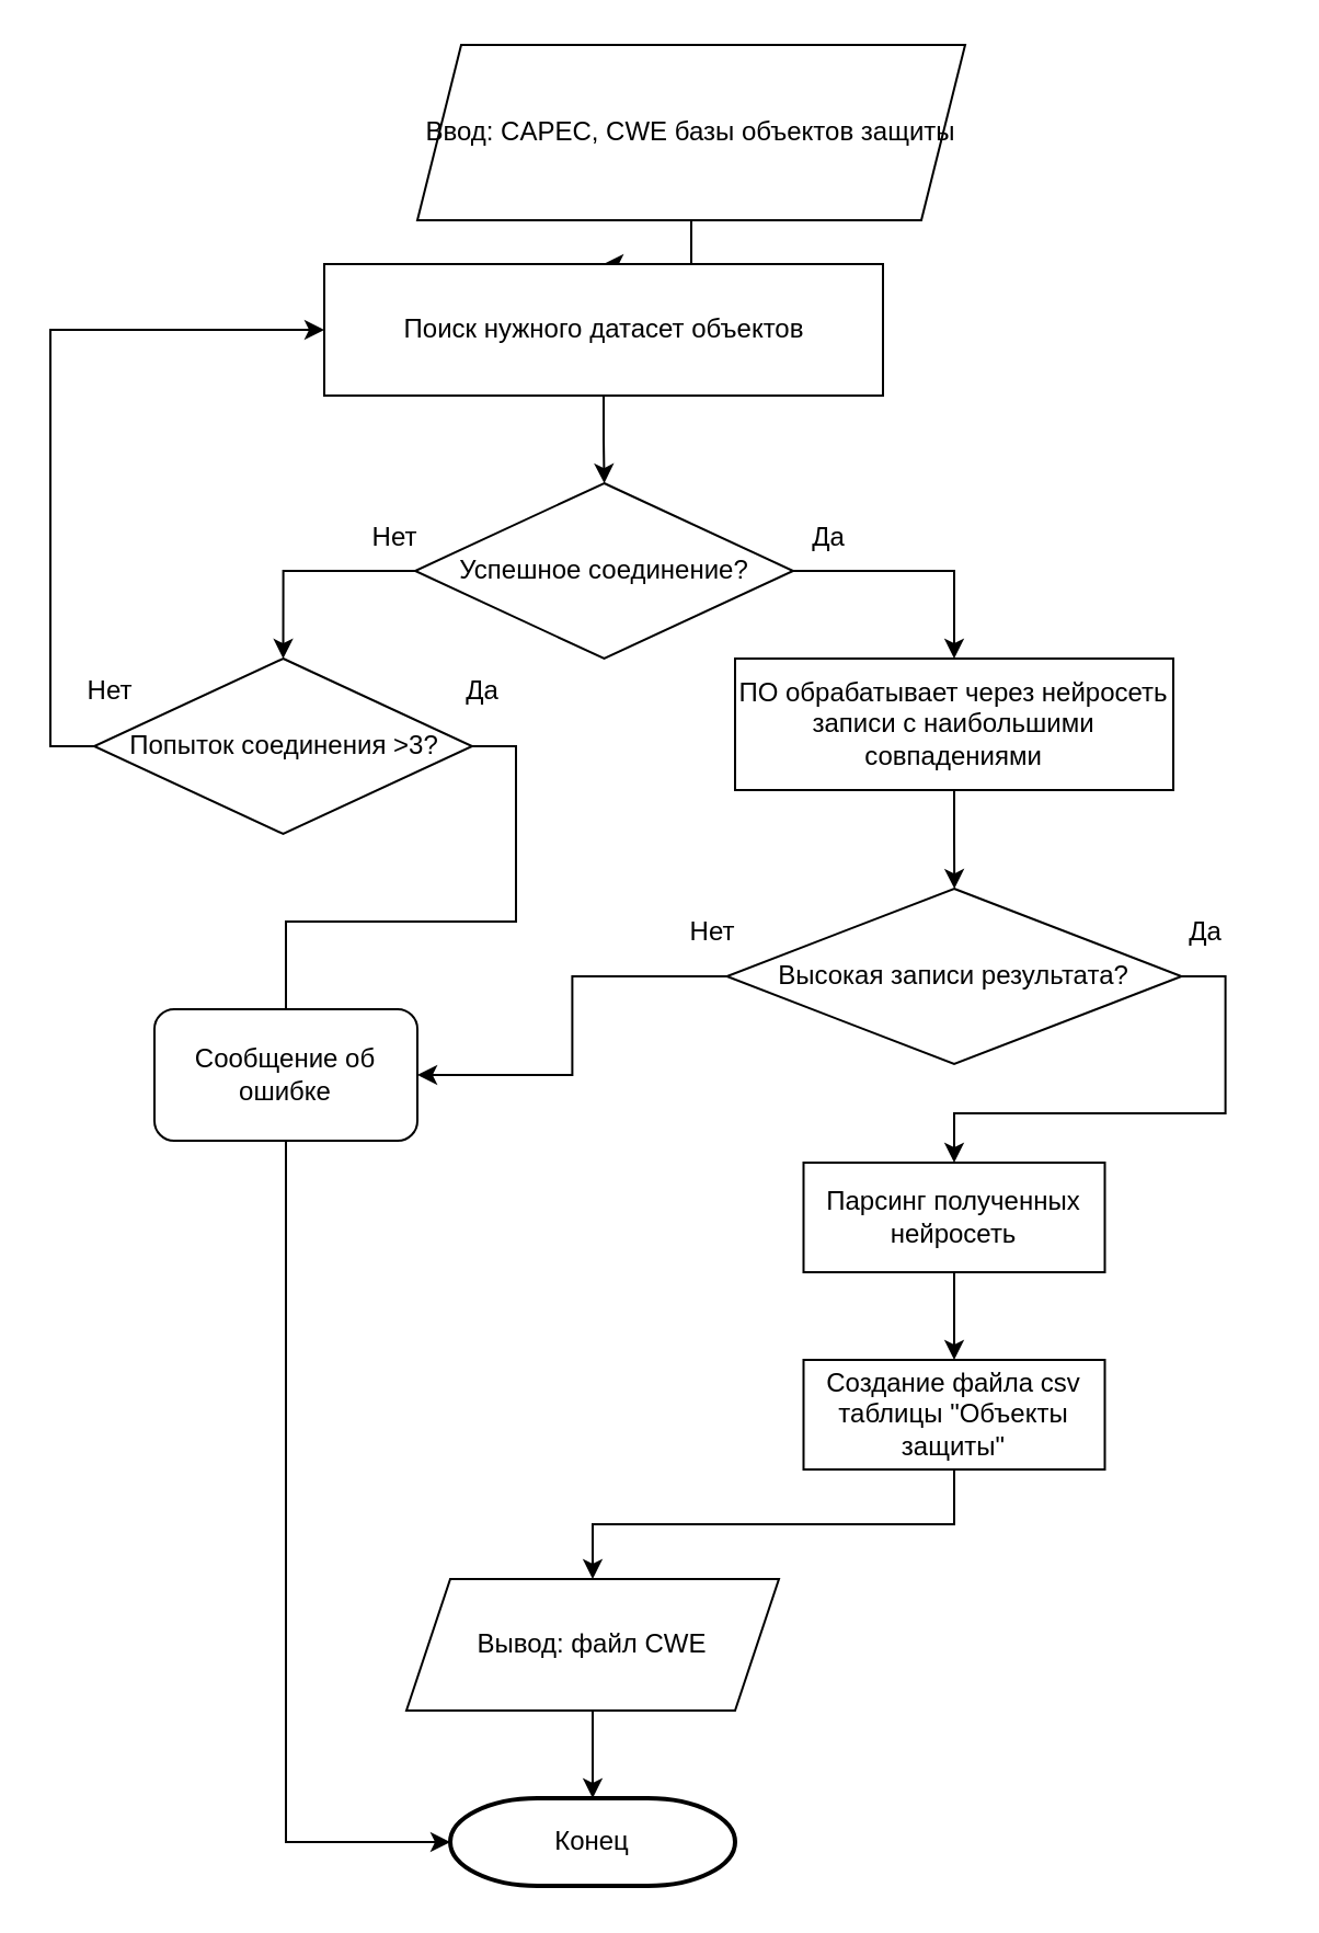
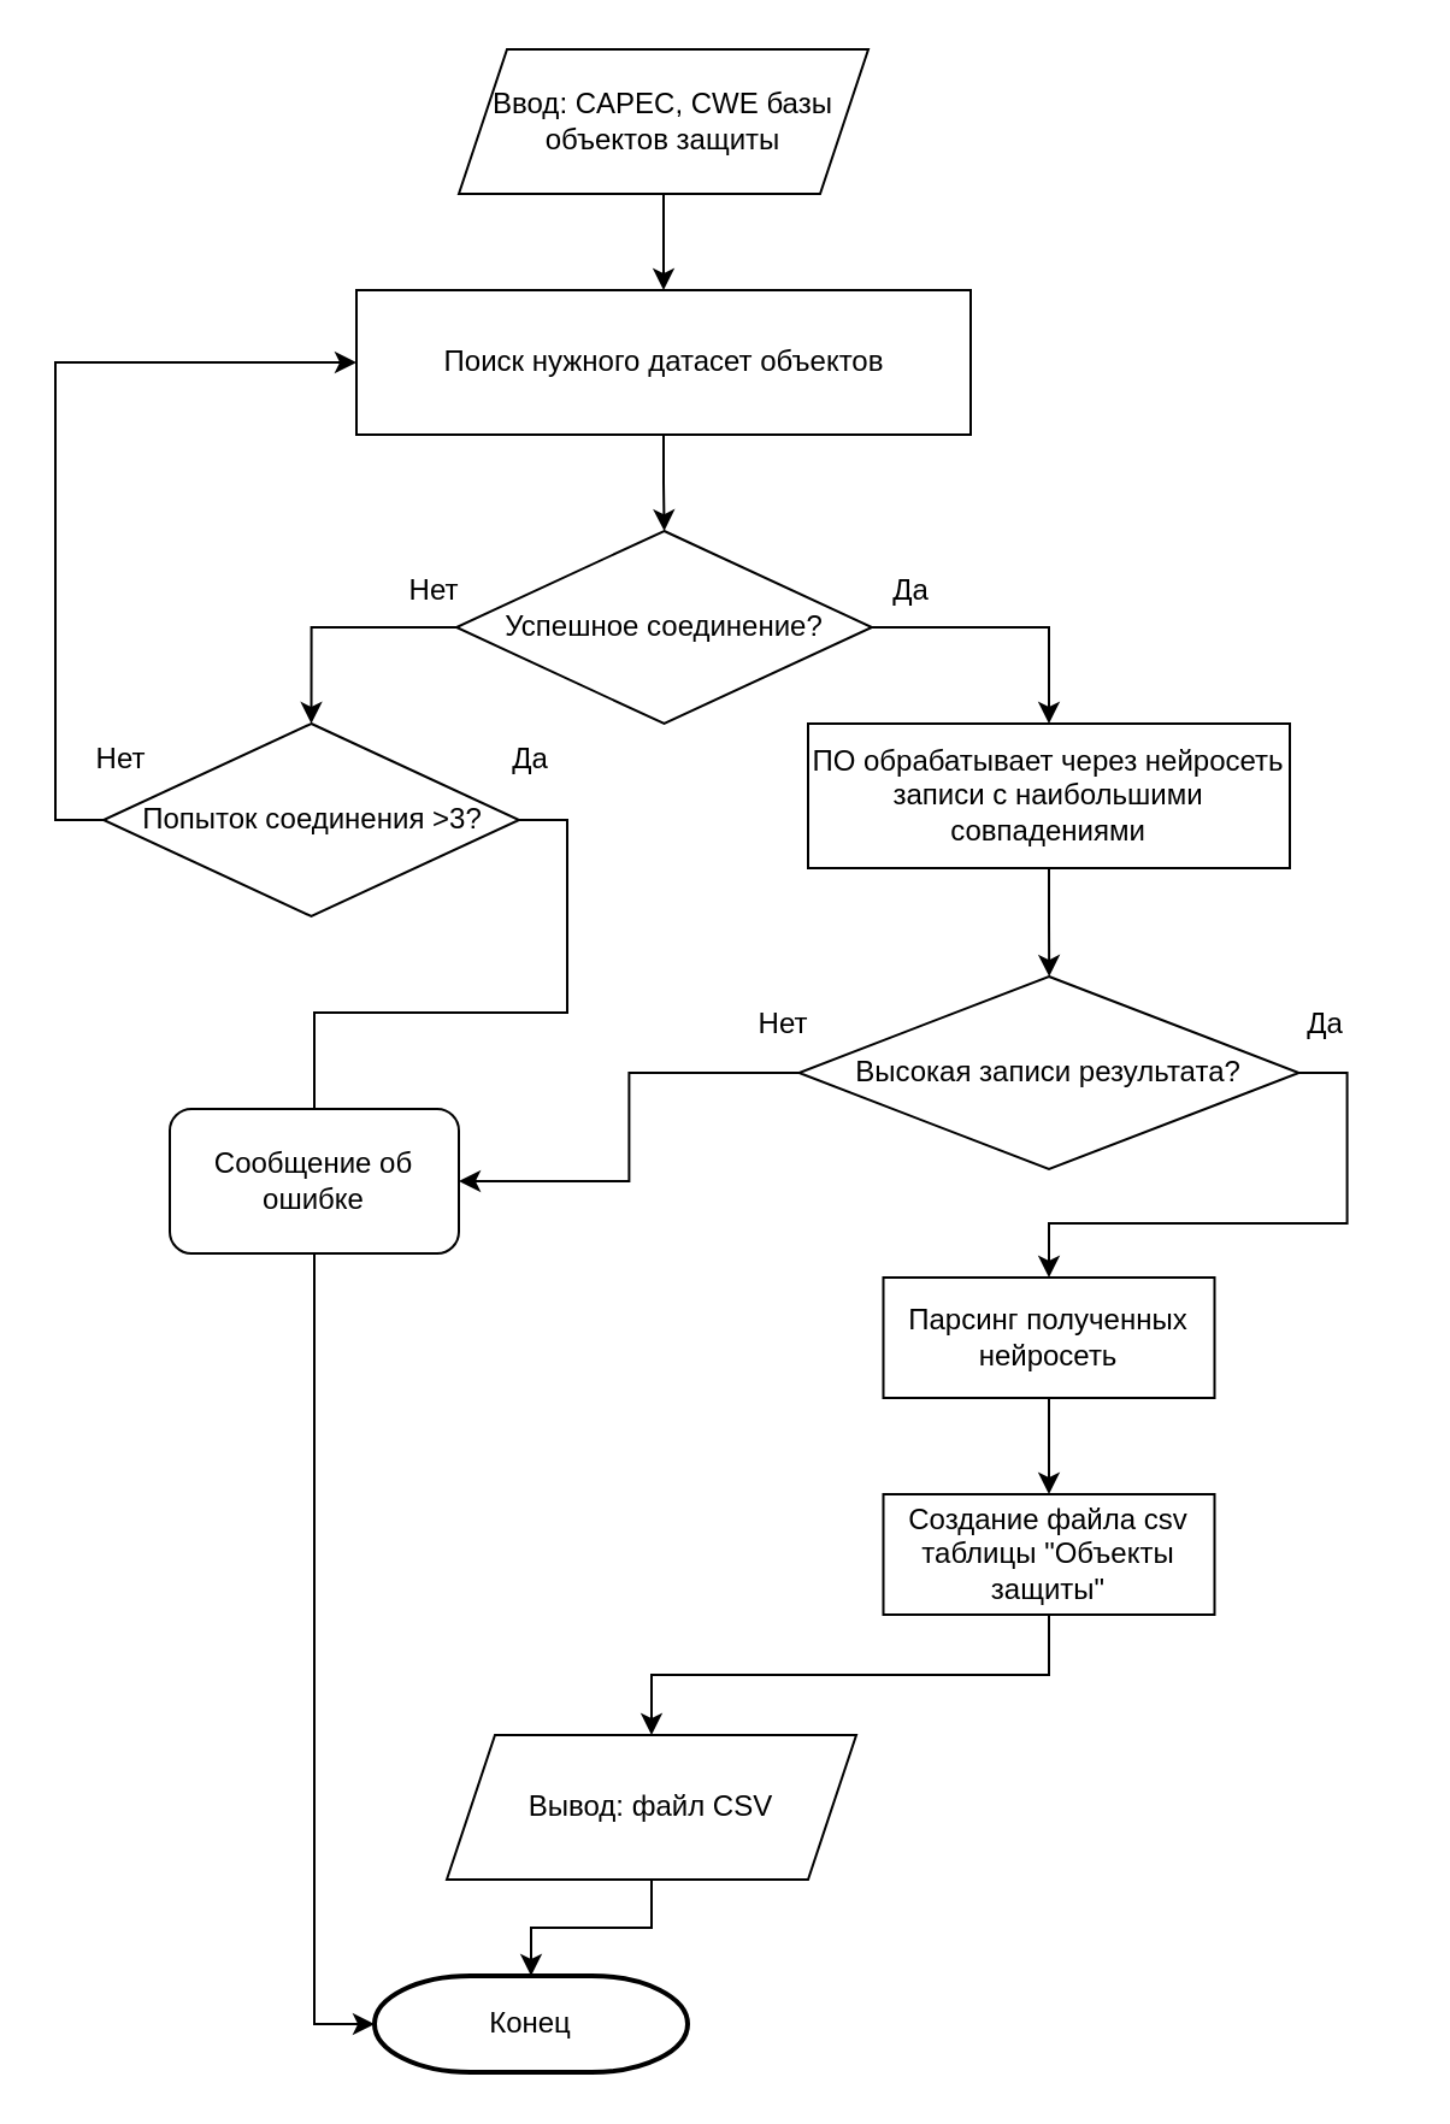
  <mxCell id="0" />
  <mxCell id="1" parent="0" />
- <mxCell id="2" value="Конец" style="strokeWidth=2;html=1;shape=mxgraph.flowchart.terminator;whiteSpace=wrap;" parent="1" vertex="1"><mxGeometry x="205" y="820" width="130" height="40" as="geometry" /></mxCell>
+ <mxCell id="2" value="Конец" style="strokeWidth=2;html=1;shape=mxgraph.flowchart.terminator;whiteSpace=wrap;" parent="1" vertex="1"><mxGeometry x="155" y="820" width="130" height="40" as="geometry" /></mxCell>
  <mxCell id="3" value="" style="edgeStyle=orthogonalEdgeStyle;rounded=0;orthogonalLoop=1;jettySize=auto;html=1;" parent="1" source="4" target="6" edge="1"><mxGeometry relative="1" as="geometry" /></mxCell>
- <mxCell id="4" value="Ввод: CAPEC, CWE базы объектов защиты" style="shape=parallelogram;perimeter=parallelogramPerimeter;whiteSpace=wrap;html=1;fixedSize=1;" parent="1" vertex="1"><mxGeometry x="190" y="20" width="250" height="80" as="geometry" /></mxCell>
+ <mxCell id="4" value="Ввод: CAPEC, CWE базы объектов защиты" style="shape=parallelogram;perimeter=parallelogramPerimeter;whiteSpace=wrap;html=1;fixedSize=1;" parent="1" vertex="1"><mxGeometry x="190" y="20" width="170" height="60" as="geometry" /></mxCell>
  <mxCell id="5" value="" style="edgeStyle=orthogonalEdgeStyle;rounded=0;orthogonalLoop=1;jettySize=auto;html=1;" parent="1" source="6" target="9" edge="1"><mxGeometry relative="1" as="geometry" /></mxCell>
  <mxCell id="6" value="Поиск нужного датасет объектов" style="rounded=0;whiteSpace=wrap;html=1;" parent="1" vertex="1"><mxGeometry x="147.5" y="120" width="255" height="60" as="geometry" /></mxCell>
  <mxCell id="7" style="edgeStyle=orthogonalEdgeStyle;rounded=0;orthogonalLoop=1;jettySize=auto;html=1;exitX=0;exitY=0.5;exitDx=0;exitDy=0;entryX=0.5;entryY=0;entryDx=0;entryDy=0;" parent="1" source="9" target="12" edge="1"><mxGeometry relative="1" as="geometry" /></mxCell>
  <mxCell id="8" style="edgeStyle=orthogonalEdgeStyle;rounded=0;orthogonalLoop=1;jettySize=auto;html=1;exitX=1;exitY=0.5;exitDx=0;exitDy=0;entryX=0.5;entryY=0;entryDx=0;entryDy=0;" parent="1" source="9" target="16" edge="1"><mxGeometry relative="1" as="geometry" /></mxCell>
  <mxCell id="9" value="Успешное соединение?" style="rhombus;whiteSpace=wrap;html=1;" parent="1" vertex="1"><mxGeometry x="189" y="220" width="172.5" height="80" as="geometry" /></mxCell>
  <mxCell id="10" style="edgeStyle=orthogonalEdgeStyle;rounded=0;orthogonalLoop=1;jettySize=auto;html=1;exitX=1;exitY=0.5;exitDx=0;exitDy=0;entryX=0.5;entryY=0;entryDx=0;entryDy=0;endArrow=none;" parent="1" source="12" target="13" edge="1"><mxGeometry relative="1" as="geometry" /></mxCell>
  <mxCell id="11" style="edgeStyle=orthogonalEdgeStyle;rounded=0;orthogonalLoop=1;jettySize=auto;html=1;exitX=0;exitY=0.5;exitDx=0;exitDy=0;entryX=0;entryY=0.5;entryDx=0;entryDy=0;" parent="1" source="12" target="6" edge="1"><mxGeometry relative="1" as="geometry" /></mxCell>
  <mxCell id="12" value="Попыток соединения &amp;gt;3?" style="rhombus;whiteSpace=wrap;html=1;" parent="1" vertex="1"><mxGeometry x="42.5" y="300" width="172.5" height="80" as="geometry" /></mxCell>
  <mxCell id="13" value="Сообщение об ошибке" style="whiteSpace=wrap;html=1;rounded=1;" parent="1" vertex="1"><mxGeometry x="70" y="460" width="120" height="60" as="geometry" /></mxCell>
  <mxCell id="14" style="edgeStyle=orthogonalEdgeStyle;rounded=0;orthogonalLoop=1;jettySize=auto;html=1;exitX=0.5;exitY=1;exitDx=0;exitDy=0;entryX=0;entryY=0.5;entryDx=0;entryDy=0;entryPerimeter=0;" parent="1" source="13" target="2" edge="1"><mxGeometry relative="1" as="geometry" /></mxCell>
  <mxCell id="15" value="" style="edgeStyle=orthogonalEdgeStyle;rounded=0;orthogonalLoop=1;jettySize=auto;html=1;" parent="1" source="16" target="19" edge="1"><mxGeometry relative="1" as="geometry" /></mxCell>
  <mxCell id="16" value="ПО обрабатывает через нейросеть записи с наибольшими совпадениями" style="rounded=0;whiteSpace=wrap;html=1;" parent="1" vertex="1"><mxGeometry x="335" y="300" width="200" height="60" as="geometry" /></mxCell>
  <mxCell id="17" style="edgeStyle=orthogonalEdgeStyle;rounded=0;orthogonalLoop=1;jettySize=auto;html=1;exitX=0;exitY=0.5;exitDx=0;exitDy=0;entryX=1;entryY=0.5;entryDx=0;entryDy=0;" parent="1" source="19" target="13" edge="1"><mxGeometry relative="1" as="geometry" /></mxCell>
  <mxCell id="18" style="edgeStyle=orthogonalEdgeStyle;rounded=0;orthogonalLoop=1;jettySize=auto;html=1;exitX=1;exitY=0.5;exitDx=0;exitDy=0;entryX=0.5;entryY=0;entryDx=0;entryDy=0;" parent="1" source="19" target="21" edge="1"><mxGeometry relative="1" as="geometry" /></mxCell>
  <mxCell id="19" value="Высокая записи результата?" style="rhombus;whiteSpace=wrap;html=1;" parent="1" vertex="1"><mxGeometry x="331.25" y="405" width="207.5" height="80" as="geometry" /></mxCell>
  <mxCell id="20" value="" style="edgeStyle=orthogonalEdgeStyle;rounded=0;orthogonalLoop=1;jettySize=auto;html=1;" parent="1" source="21" target="23" edge="1"><mxGeometry relative="1" as="geometry" /></mxCell>
  <mxCell id="21" value="Парсинг полученных нейросеть" style="rounded=0;whiteSpace=wrap;html=1;" parent="1" vertex="1"><mxGeometry x="366.25" y="530" width="137.5" height="50" as="geometry" /></mxCell>
  <mxCell id="22" style="edgeStyle=orthogonalEdgeStyle;rounded=0;orthogonalLoop=1;jettySize=auto;html=1;exitX=0.5;exitY=1;exitDx=0;exitDy=0;entryX=0.5;entryY=0;entryDx=0;entryDy=0;" parent="1" source="23" target="25" edge="1"><mxGeometry relative="1" as="geometry" /></mxCell>
  <mxCell id="23" value="Создание файла csv таблицы &quot;Объекты защиты&quot;" style="rounded=0;whiteSpace=wrap;html=1;" parent="1" vertex="1"><mxGeometry x="366.25" y="620" width="137.5" height="50" as="geometry" /></mxCell>
  <mxCell id="24" value="" style="edgeStyle=orthogonalEdgeStyle;rounded=0;orthogonalLoop=1;jettySize=auto;html=1;" parent="1" source="25" target="2" edge="1"><mxGeometry relative="1" as="geometry" /></mxCell>
- <mxCell id="25" value="Вывод: файл CWE" style="shape=parallelogram;perimeter=parallelogramPerimeter;whiteSpace=wrap;html=1;fixedSize=1;" parent="1" vertex="1"><mxGeometry x="185" y="720" width="170" height="60" as="geometry" /></mxCell>
+ <mxCell id="25" value="Вывод: файл CSV" style="shape=parallelogram;perimeter=parallelogramPerimeter;whiteSpace=wrap;html=1;fixedSize=1;" parent="1" vertex="1"><mxGeometry x="185" y="720" width="170" height="60" as="geometry" /></mxCell>
  <mxCell id="26" value="Да" style="text;html=1;align=center;verticalAlign=middle;whiteSpace=wrap;rounded=0;" parent="1" vertex="1"><mxGeometry x="347.5" y="230" width="60" height="30" as="geometry" /></mxCell>
  <mxCell id="27" value="Нет" style="text;html=1;align=center;verticalAlign=middle;whiteSpace=wrap;rounded=0;" parent="1" vertex="1"><mxGeometry x="150" y="230" width="60" height="30" as="geometry" /></mxCell>
  <mxCell id="28" value="Да" style="text;html=1;align=center;verticalAlign=middle;whiteSpace=wrap;rounded=0;" parent="1" vertex="1"><mxGeometry x="520" y="410" width="60" height="30" as="geometry" /></mxCell>
  <mxCell id="29" value="Нет" style="text;html=1;align=center;verticalAlign=middle;whiteSpace=wrap;rounded=0;" parent="1" vertex="1"><mxGeometry x="295" y="410" width="60" height="30" as="geometry" /></mxCell>
  <mxCell id="30" value="Нет" style="text;html=1;align=center;verticalAlign=middle;whiteSpace=wrap;rounded=0;" parent="1" vertex="1"><mxGeometry x="20" y="300" width="60" height="30" as="geometry" /></mxCell>
  <mxCell id="31" value="Да" style="text;html=1;align=center;verticalAlign=middle;whiteSpace=wrap;rounded=0;" parent="1" vertex="1"><mxGeometry x="190" y="300" width="60" height="30" as="geometry" /></mxCell>
